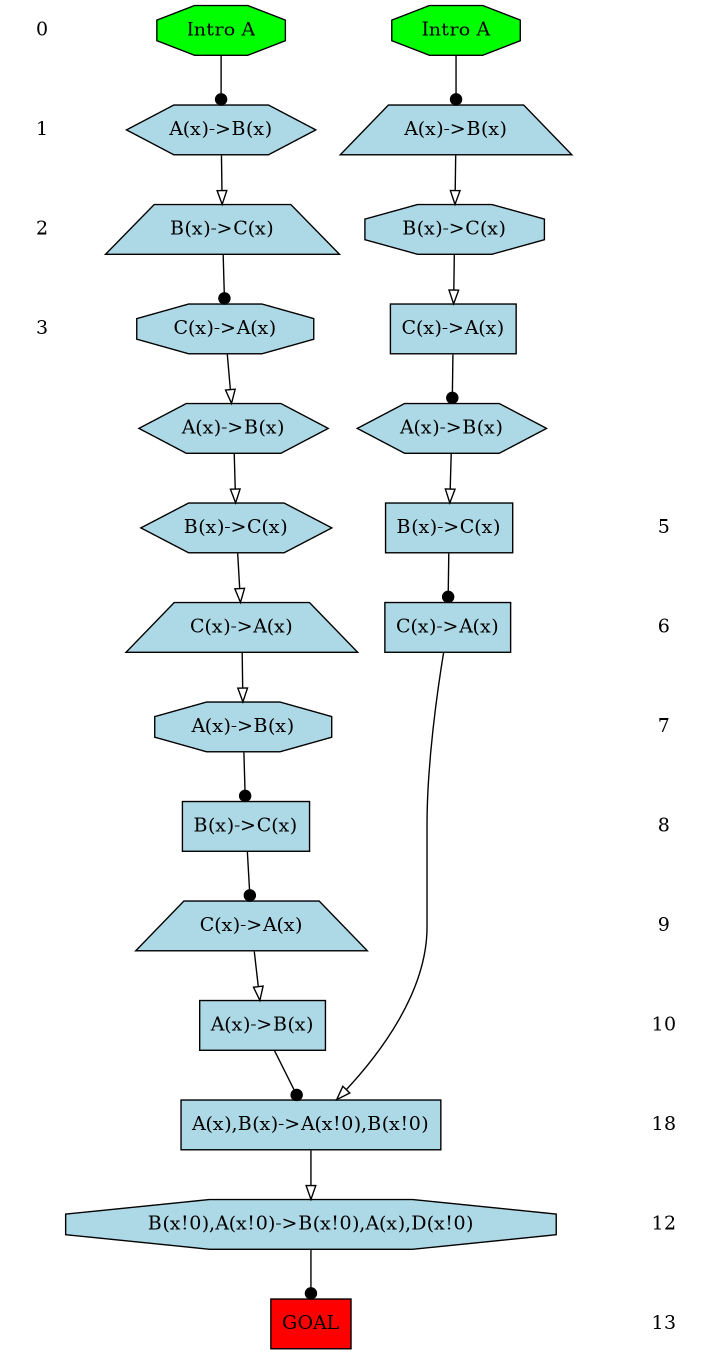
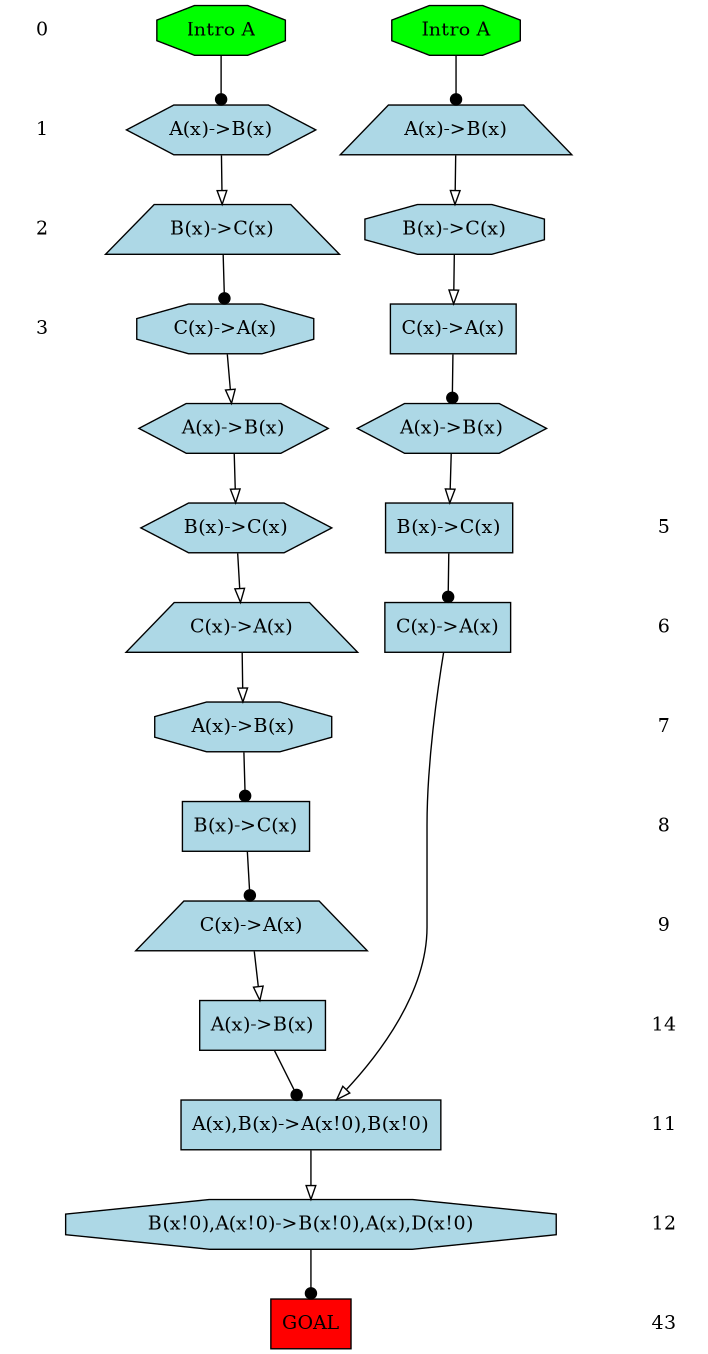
  digraph {
    ranksep=.5
    node [shape=plaintext fillcolor=lightblue style=filled]
    0 [fillcolor="" style=""]
    n2 [fillcolor=green label="Intro A" shape=octagon]
    n3 [fillcolor=green label="Intro A" shape=octagon]
    1 [fillcolor="" style=""]
    n5 [label="A(x)->B(x)" shape=hexagon]
    n6 [label="A(x)->B(x)" shape=trapezium]
    2 [fillcolor="" style=""]
    n8 [label="B(x)->C(x)" shape=trapezium]
    n9 [label="B(x)->C(x)" shape=octagon]
    3 [fillcolor="" style=""]
    n11 [label="C(x)->A(x)" shape=octagon]
    n12 [label="C(x)->A(x)" shape=box]
    n13 [label="A(x)->B(x)" shape=hexagon]
    n14 [label="A(x)->B(x)" shape=hexagon]
    5 [fillcolor="" style=""]
    n16 [label="B(x)->C(x)" shape=hexagon]
    n17 [label="B(x)->C(x)" shape=box]
    6 [fillcolor="" style=""]
    n19 [label="C(x)->A(x)" shape=trapezium]
    n20 [label="C(x)->A(x)" shape=box]
    7 [fillcolor="" style=""]
    n22 [label="A(x)->B(x)" shape=octagon]
    8 [fillcolor="" style=""]
    n24 [label="B(x)->C(x)" shape=box]
    9 [fillcolor="" style=""]
    n26 [label="C(x)->A(x)" shape=trapezium]
-   10 [fillcolor="" style=""]
+   10 [label=14 fillcolor="" style=""]
    n28 [label="A(x)->B(x)" shape=box]
-   11 [label=18 fillcolor="" style=""]
+   11 [fillcolor="" style=""]
    n30 [label="A(x),B(x)->A(x!0),B(x!0)" shape=box]
    12 [fillcolor="" style=""]
    n32 [label="B(x!0),A(x!0)->B(x!0),A(x),D(x!0)" shape=octagon]
-   13 [fillcolor="" style=""]
+   13 [label=43 fillcolor="" style=""]
    n34 [fillcolor=red label=GOAL shape=box]
    subgraph sub_1 {
      rank=same
      0
      n2
      n3
    }
    subgraph sub_2 {
      rank=same
      1
      n5
      n6
    }
    subgraph sub_3 {
      rank=same
      2
      n8
      n9
    }
    subgraph sub_4 {
      rank=same
      3
      n11
      n12
    }
    subgraph sub_5 {
      rank=same
      n13
      n14
    }
    subgraph sub_6 {
      rank=same
      5
      n16
      n17
    }
    subgraph sub_7 {
      rank=same
      6
      n19
      n20
    }
    subgraph sub_8 {
      rank=same
      7
      n22
    }
    subgraph sub_9 {
      rank=same
      8
      n24
    }
    subgraph sub_10 {
      rank=same
      9
      n26
    }
    subgraph sub_11 {
      rank=same
      10
      n28
    }
    subgraph sub_12 {
      rank=same
      11
      n30
    }
    subgraph sub_13 {
      rank=same
      12
      n32
    }
    subgraph sub_14 {
      rank=same
      13
      n34
    }
    0 -> 1 [style=invis]
    n2 -> n5 [arrowhead=dot]
    n3 -> n6 [arrowhead=dot]
    1 -> 2 [style=invis]
    n5 -> n8 [arrowhead=onormal]
    n6 -> n9 [arrowhead=onormal]
    2 -> 3 [style=invis]
    n8 -> n11 [arrowhead=dot]
    n9 -> n12 [arrowhead=onormal]
    n11 -> n13 [arrowhead=onormal]
    n12 -> n14 [arrowhead=dot]
    n13 -> n16 [arrowhead=onormal]
    n14 -> n17 [arrowhead=onormal]
    5 -> 6 [style=invis]
    n16 -> n19 [arrowhead=onormal]
    n17 -> n20 [arrowhead=dot]
    6 -> 7 [style=invis]
    n19 -> n22 [arrowhead=onormal]
    n20 -> n30 [arrowhead=onormal]
    7 -> 8 [style=invis]
    n22 -> n24 [arrowhead=dot]
    8 -> 9 [style=invis]
    n24 -> n26 [arrowhead=dot]
    9 -> 10 [style=invis]
    n26 -> n28 [arrowhead=onormal]
    10 -> 11 [style=invis]
    n28 -> n30 [arrowhead=dot]
    11 -> 12 [style=invis]
    n30 -> n32 [arrowhead=onormal]
    12 -> 13 [style=invis]
    n32 -> n34 [arrowhead=dot]
  }
